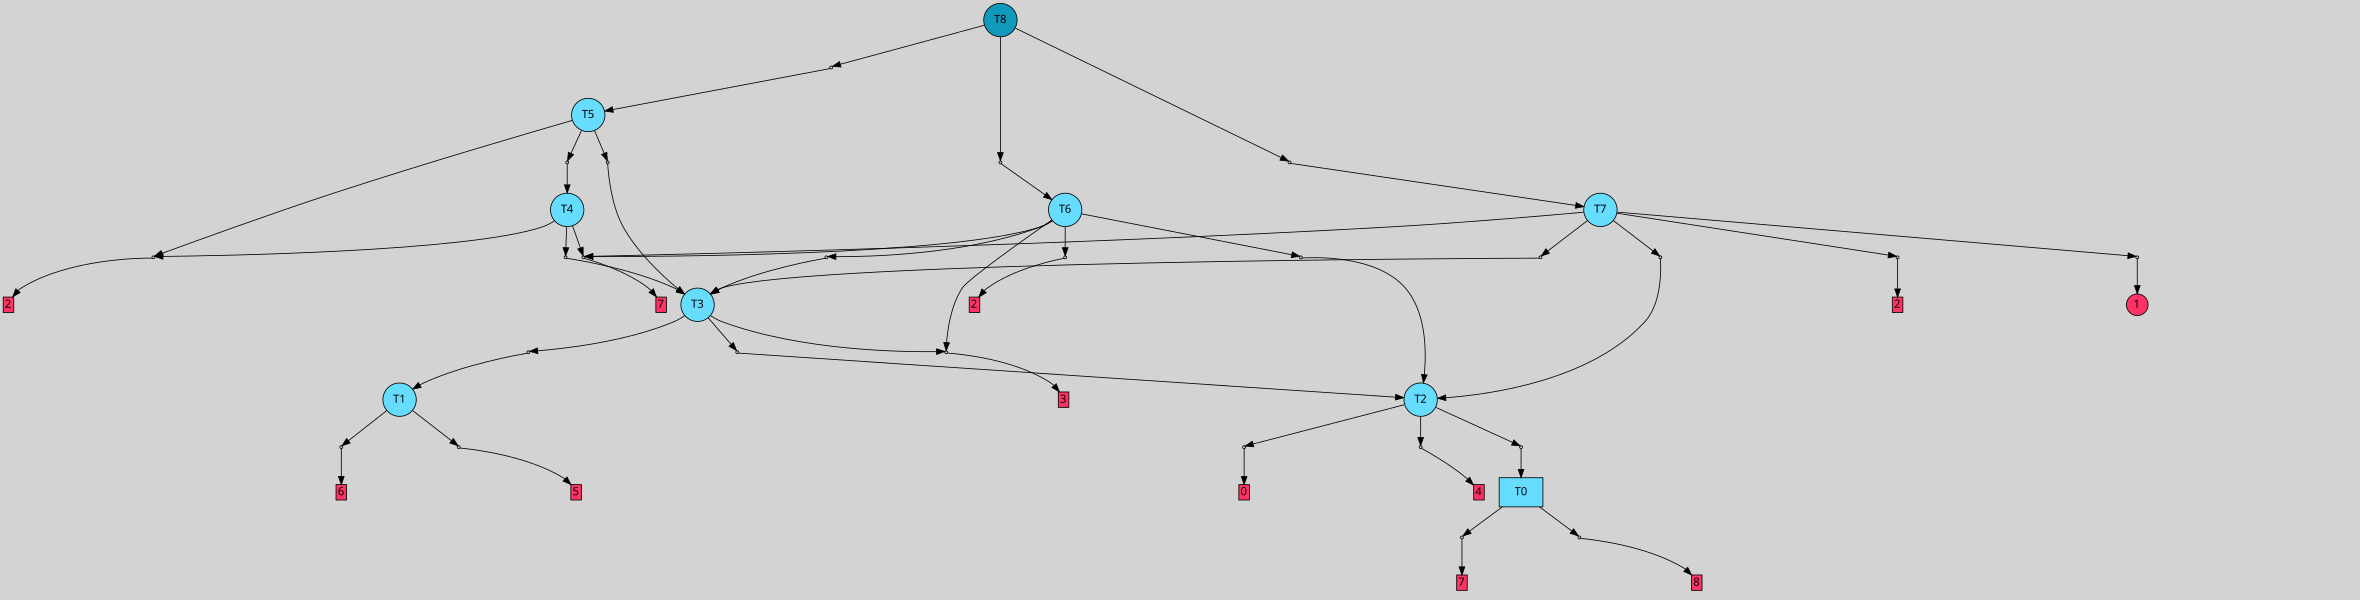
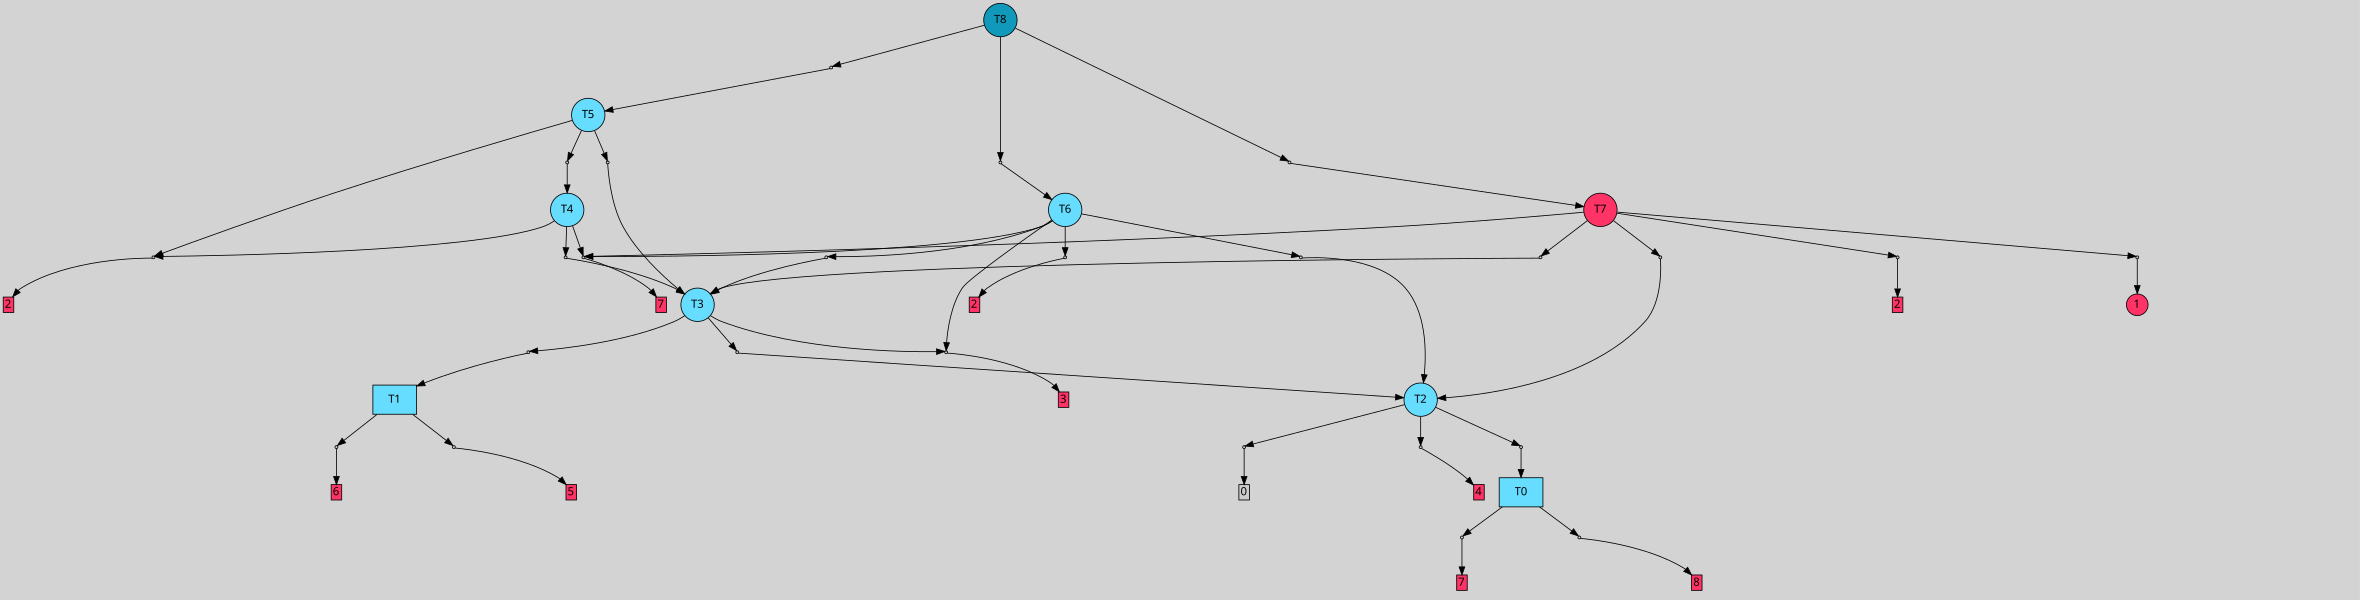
  digraph {
    bgcolor=lightgray
    fontname="Noto Sans"
    node [fontname="Noto Sans" shape=box style=filled]
    edge [fontname="Noto Sans"]
    T8 [fillcolor="#1199bb" shape=circle]
    P22 [fillcolor="#cccccc" shape=point]
    P23 [fillcolor="#cccccc" shape=point]
    P24 [fillcolor="#cccccc" shape=point]
    T0 [fillcolor="#66ddff"]
    P0 [fillcolor="#cccccc" shape=point]
    P1 [fillcolor="#cccccc" shape=point]
    I0 [style=invis]
    n9 [fillcolor="#ff3366" height=0 label=7 margin=0.03 width=0]
    n10 [label="0|0&0|6#1|3#4|4#4|0#4|2#3|7&#92;n" style=invis]
    n11 [fillcolor="#ff3366" height=0 label=8 margin=0.03 width=0]
-   T1 [fillcolor="#66ddff" shape=circle]
+   T1 [fillcolor="#66ddff"]
    P2 [fillcolor="#cccccc" shape=point]
    P3 [fillcolor="#cccccc" shape=point]
    n15 [label="7|0&3|5#4|0#2|1#1|4#1|6#1|3&#92;n" style=invis]
    n16 [fillcolor="#ff3366" height=0 label=6 margin=0.03 width=0]
    n17 [label="8|0&4|0#1|1#0|2#1|7#3|0#3|1&#92;n" style=invis]
    n18 [fillcolor="#ff3366" height=0 label=5 margin=0.03 width=0]
    T2 [fillcolor="#66ddff" shape=circle]
    P4 [fillcolor="#cccccc" shape=point]
    P5 [fillcolor="#cccccc" shape=point]
    P6 [fillcolor="#cccccc" shape=point]
    n23 [label="1|0&0|5#3|4#1|2#4|3#4|4#1|7&#92;n" style=invis]
    n24 [label="6|0&0|2#2|5#2|6#1|3#3|6#0|4&#92;n" style=invis]
-   n25 [fillcolor="#ff3366" height=0 label=0 margin=0.03 width=0]
+   n25 [fillcolor="#cccccc" height=0 label=0 margin=0.03 width=0]
    n26 [label="3|0&4|2#1|3#1|3#1|2#0|6#0|5&#92;n" style=invis]
    n27 [fillcolor="#ff3366" height=0 label=4 margin=0.03 width=0]
    T3 [fillcolor="#66ddff" shape=circle]
    P7 [fillcolor="#cccccc" shape=point]
    P8 [fillcolor="#cccccc" shape=point]
    P9 [fillcolor="#cccccc" shape=point]
    n32 [label="7|0&4|5#4|6#2|1#1|6#0|4#2|4&#92;n" style=invis]
    n33 [label="1|0&4|5#3|5#2|0#2|6#2|1#2|2&#92;n" style=invis]
    n34 [fillcolor="#ff3366" height=0 label=3 margin=0.03 width=0]
    n35 [label="2|0&4|3#3|7#2|1#0|3#2|5#3|4&#92;n" style=invis]
    T4 [fillcolor="#66ddff" shape=circle]
    P10 [fillcolor="#cccccc" shape=point]
    P11 [fillcolor="#cccccc" shape=point]
    P12 [fillcolor="#cccccc" shape=point]
    n40 [label="3|0&4|7#3|4#1|3#0|6#1|0#0|5&#92;n" style=invis]
    n41 [fillcolor="#ff3366" height=0 label=7 margin=0.03 width=0]
    n42 [label="6|0&3|2#0|5#2|6#4|6#4|2#0|6&#92;n" style=invis]
    n43 [fillcolor="#ff3366" height=0 label=2 margin=0.03 width=0]
    n44 [label="7|0&4|4#0|0#2|2#1|3#0|0#1|6&#92;n" style=invis]
    T5 [fillcolor="#66ddff" shape=circle]
    P13 [fillcolor="#cccccc" shape=point]
    P14 [fillcolor="#cccccc" shape=point]
    n48 [label="7|0&4|4#0|0#2|2#2|3#0|0#1|6&#92;n" style=invis]
    n49 [label="7|0&4|4#0|0#2|2#1|3#0|0#1|6&#92;n" style=invis]
    T6 [fillcolor="#66ddff" shape=circle]
    P15 [fillcolor="#cccccc" shape=point]
    P16 [fillcolor="#cccccc" shape=point]
    P17 [fillcolor="#cccccc" shape=point]
    n54 [label="7|0&2|1#0|2#4|4#1|3#3|5#2|6&#92;n" style=invis]
    n55 [label="3|0&3|2#0|5#2|6#4|6#4|2#0|6&#92;n" style=invis]
    n56 [fillcolor="#ff3366" height=0 label=2 margin=0.03 width=0]
    n57 [label="2|4&0|5#3|6#2|5#4|0#3|2#0|1&#92;n7|0&2|2#3|6#0|4#3|6#4|3#3|0&#92;n" style=invis]
-   T7 [fillcolor="#66ddff" shape=circle]
+   T7 [fillcolor="#ff3366" shape=circle]
    P18 [fillcolor="#cccccc" shape=point]
    P19 [fillcolor="#cccccc" shape=point]
    P20 [fillcolor="#cccccc" shape=point]
    P21 [fillcolor="#cccccc" shape=point]
    n63 [label="3|0&3|2#0|5#2|6#4|6#4|2#0|6&#92;n" style=invis]
    n64 [fillcolor="#ff3366" height=0 label=2 margin=0.03 width=0]
    n65 [label="7|0&4|4#0|0#2|2#1|3#0|0#1|6&#92;n" style=invis]
    n66 [label="2|0&3|1#3|2#0|1#3|3#2|6#0|6&#92;n" style=invis]
    n67 [fillcolor="#ff3366" height=0 label=1 margin=0.03 shape=circle width=0]
    n68 [label="2|4&0|5#3|6#2|5#4|0#3|2#0|1&#92;n7|0&2|2#3|6#0|4#3|6#4|3#3|0&#92;n" style=invis]
    n69 [label="7|0&4|6#2|6#1|1#3|0#4|0#1|3&#92;n" style=invis]
    n70 [label="1|0&4|2#2|7#1|5#2|5#2|3#0|4&#92;n" style=invis]
    n71 [label="7|0&4|7#0|2#0|1#1|2#3|2#2|6&#92;n" style=invis]
    subgraph sub_1 {
      rank=same
      T8
    }
    T8 -> P22
    T8 -> P23
    T8 -> P24
    P22 -> T5
    P22 -> n69 [style=invis]
    P23 -> T7
    P23 -> n70 [style=invis]
    P24 -> T6
    P24 -> n71 [style=invis]
    T0 -> P0
    T0 -> P1
    P0 -> I0 [style=invis]
    P0 -> n9
    P1 -> n10 [style=invis]
    P1 -> n11
    T1 -> P2
    T1 -> P3
    P2 -> n15 [style=invis]
    P2 -> n16
    P3 -> n17 [style=invis]
    P3 -> n18
    T2 -> P4
    T2 -> P5
    T2 -> P6
    P4 -> T0
    P4 -> n23 [style=invis]
    P5 -> n24 [style=invis]
    P5 -> n25
    P6 -> n26 [style=invis]
    P6 -> n27
    T3 -> P7
    T3 -> P8
    T3 -> P9
    P7 -> T2
    P7 -> n32 [style=invis]
    P8 -> n33 [style=invis]
    P8 -> n34
    P9 -> T1
    P9 -> n35 [style=invis]
    T4 -> P10
    T4 -> P11
    T4 -> P12
    P10 -> n40 [style=invis]
    P10 -> n41
    P11 -> n42 [style=invis]
    P11 -> n43
    P12 -> T3
    P12 -> n44 [style=invis]
    T5 -> P11
    T5 -> P13
    T5 -> P14
    P13 -> T4
    P13 -> n48 [style=invis]
    P14 -> T3
    P14 -> n49 [style=invis]
    T6 -> P8
    T6 -> P10
    T6 -> P15
    T6 -> P16
    T6 -> P17
    P15 -> T3
    P15 -> n54 [style=invis]
    P16 -> n55 [style=invis]
    P16 -> n56
    P17 -> T2
    P17 -> n57 [style=invis]
    T7 -> P10
    T7 -> P18
    T7 -> P19
    T7 -> P20
    T7 -> P21
    P18 -> n63 [style=invis]
    P18 -> n64
    P19 -> T3
    P19 -> n65 [style=invis]
    P20 -> n66 [style=invis]
    P20 -> n67
    P21 -> T2
    P21 -> n68 [style=invis]
  }
